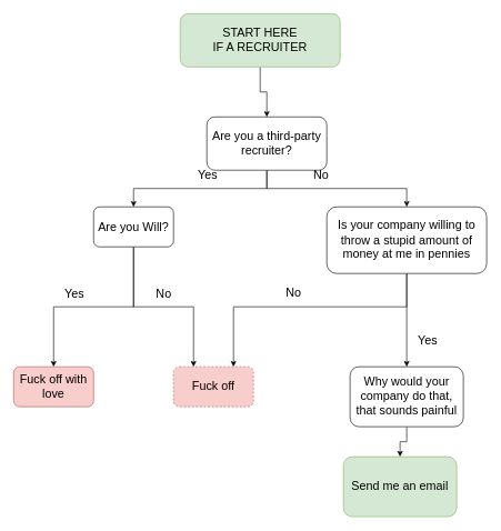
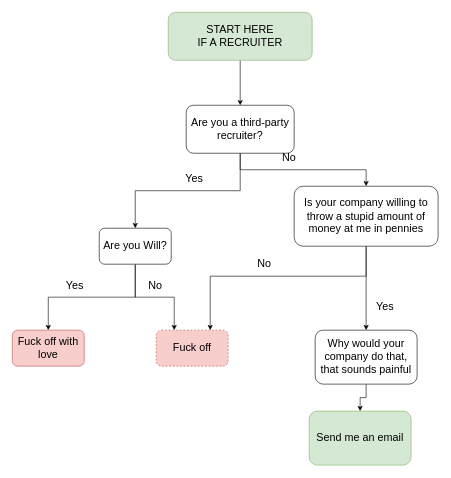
  <mxCell id="0" />
  <mxCell id="1" parent="0" />
  <mxCell id="2" value="" style="edgeStyle=orthogonalEdgeStyle;rounded=0;orthogonalLoop=1;jettySize=auto;html=1;exitX=0.5;exitY=1;exitDx=0;exitDy=0;entryX=0.5;entryY=0;entryDx=0;entryDy=0;fontSize=18;" edge="1" parent="1" source="3" target="8"><mxGeometry y="-15" relative="1" as="geometry"><mxPoint as="offset" /></mxGeometry></mxCell>
- <mxCell id="3" value="&lt;div style=&quot;font-size: 18px;&quot;&gt;START HERE&lt;/div&gt;&lt;div style=&quot;font-size: 18px;&quot;&gt;IF A RECRUITER&lt;br&gt;&lt;/div&gt;" style="rounded=1;whiteSpace=wrap;html=1;fillColor=#d5e8d4;strokeColor=#82b366;fontSize=18;" vertex="1" parent="1"><mxGeometry x="270" y="20" width="240" height="80" as="geometry" /></mxCell>
+ <mxCell id="3" value="&lt;div style=&quot;font-size: 18px;&quot;&gt;START HERE&lt;/div&gt;&lt;div style=&quot;font-size: 18px;&quot;&gt;IF A RECRUITER&lt;br&gt;&lt;/div&gt;" style="rounded=1;whiteSpace=wrap;html=1;fillColor=#d5e8d4;strokeColor=#82b366;fontSize=18;" vertex="1" parent="1"><mxGeometry x="280" y="20" width="240" height="80" as="geometry" /></mxCell>
  <mxCell id="4" style="edgeStyle=orthogonalEdgeStyle;rounded=0;orthogonalLoop=1;jettySize=auto;html=1;exitX=0.5;exitY=1;exitDx=0;exitDy=0;entryX=0.5;entryY=0;entryDx=0;entryDy=0;fontSize=18;" edge="1" parent="1" source="8" target="14"><mxGeometry relative="1" as="geometry"><mxPoint x="530" y="320" as="targetPoint" /></mxGeometry></mxCell>
  <mxCell id="5" value="Yes" style="edgeLabel;html=1;align=center;verticalAlign=middle;resizable=0;points=[];fontSize=18;" vertex="1" connectable="0" parent="4"><mxGeometry x="0.036" y="-2" relative="1" as="geometry"><mxPoint x="15" y="-18" as="offset" /></mxGeometry></mxCell>
  <mxCell id="6" style="edgeStyle=orthogonalEdgeStyle;rounded=0;orthogonalLoop=1;jettySize=auto;html=1;exitX=0.5;exitY=1;exitDx=0;exitDy=0;entryX=0.5;entryY=0;entryDx=0;entryDy=0;fontSize=18;" edge="1" parent="1" source="8" target="19"><mxGeometry relative="1" as="geometry"><mxPoint x="630" y="310" as="targetPoint" /></mxGeometry></mxCell>
  <mxCell id="7" value="No" style="edgeLabel;html=1;align=center;verticalAlign=middle;resizable=0;points=[];fontSize=18;" vertex="1" connectable="0" parent="6"><mxGeometry x="-0.028" y="-3" relative="1" as="geometry"><mxPoint x="-21" y="-23" as="offset" /></mxGeometry></mxCell>
  <mxCell id="8" value="Are you a third-party recruiter?" style="rounded=1;whiteSpace=wrap;html=1;fontSize=18;" vertex="1" parent="1"><mxGeometry x="310" y="175" width="180" height="80" as="geometry" /></mxCell>
  <mxCell id="9" value="Fuck off" style="rounded=1;whiteSpace=wrap;html=1;fontSize=18;fillColor=#f8cecc;strokeColor=#b85450;dashed=1;" vertex="1" parent="1"><mxGeometry x="260" y="550" width="120" height="60" as="geometry" /></mxCell>
  <mxCell id="10" style="edgeStyle=orthogonalEdgeStyle;rounded=0;orthogonalLoop=1;jettySize=auto;html=1;exitX=0.5;exitY=1;exitDx=0;exitDy=0;entryX=0.25;entryY=0;entryDx=0;entryDy=0;fontSize=18;" edge="1" parent="1" source="14" target="9"><mxGeometry relative="1" as="geometry" /></mxCell>
  <mxCell id="11" value="No" style="edgeLabel;html=1;align=center;verticalAlign=middle;resizable=0;points=[];fontSize=18;" vertex="1" connectable="0" parent="10"><mxGeometry x="-0.013" y="1" relative="1" as="geometry"><mxPoint x="1" y="-19" as="offset" /></mxGeometry></mxCell>
  <mxCell id="12" style="edgeStyle=orthogonalEdgeStyle;rounded=0;orthogonalLoop=1;jettySize=auto;html=1;exitX=0.5;exitY=1;exitDx=0;exitDy=0;entryX=0.5;entryY=0;entryDx=0;entryDy=0;fontSize=18;" edge="1" parent="1" source="14" target="15"><mxGeometry relative="1" as="geometry" /></mxCell>
  <mxCell id="13" value="Yes" style="edgeLabel;html=1;align=center;verticalAlign=middle;resizable=0;points=[];fontSize=18;" vertex="1" connectable="0" parent="12"><mxGeometry x="0.025" y="-2" relative="1" as="geometry"><mxPoint x="-26" y="-18" as="offset" /></mxGeometry></mxCell>
- <mxCell id="14" value="Are you Will?" style="rounded=1;whiteSpace=wrap;html=1;fontSize=18;" vertex="1" parent="1"><mxGeometry x="140" y="310" width="120" height="60" as="geometry" /></mxCell>
+ <mxCell id="14" value="Are you Will?" style="rounded=1;whiteSpace=wrap;html=1;fontSize=18;" vertex="1" parent="1"><mxGeometry x="165" y="380" width="120" height="60" as="geometry" /></mxCell>
  <mxCell id="15" value="Fuck off with love" style="rounded=1;whiteSpace=wrap;html=1;fontSize=18;fillColor=#f8cecc;strokeColor=#b85450;" vertex="1" parent="1"><mxGeometry x="20" y="550" width="120" height="60" as="geometry" /></mxCell>
  <mxCell id="16" value="No" style="edgeStyle=orthogonalEdgeStyle;rounded=0;orthogonalLoop=1;jettySize=auto;html=1;exitX=0.5;exitY=1;exitDx=0;exitDy=0;entryX=0.75;entryY=0;entryDx=0;entryDy=0;fontSize=18;" edge="1" parent="1" source="19" target="9"><mxGeometry x="0.1" y="-20" relative="1" as="geometry"><mxPoint x="740" y="500" as="targetPoint" /><Array as="points"><mxPoint x="610" y="460" /><mxPoint x="350" y="460" /></Array><mxPoint as="offset" /></mxGeometry></mxCell>
  <mxCell id="17" style="edgeStyle=orthogonalEdgeStyle;rounded=0;orthogonalLoop=1;jettySize=auto;html=1;exitX=0.5;exitY=1;exitDx=0;exitDy=0;fontSize=18;" edge="1" parent="1" source="19" target="21"><mxGeometry relative="1" as="geometry" /></mxCell>
  <mxCell id="18" value="Yes" style="edgeLabel;html=1;align=center;verticalAlign=middle;resizable=0;points=[];fontSize=18;" vertex="1" connectable="0" parent="17"><mxGeometry x="0.014" relative="1" as="geometry"><mxPoint x="30" y="29" as="offset" /></mxGeometry></mxCell>
  <mxCell id="19" value="Is your company willing to throw a stupid amount of money at me in pennies" style="rounded=1;whiteSpace=wrap;html=1;fontSize=18;" vertex="1" parent="1"><mxGeometry x="490" y="310" width="240" height="100" as="geometry" /></mxCell>
  <mxCell id="20" style="edgeStyle=orthogonalEdgeStyle;rounded=0;orthogonalLoop=1;jettySize=auto;html=1;exitX=0.5;exitY=1;exitDx=0;exitDy=0;entryX=0.5;entryY=0;entryDx=0;entryDy=0;fontSize=18;" edge="1" parent="1" source="21" target="22"><mxGeometry relative="1" as="geometry" /></mxCell>
  <mxCell id="21" value="Why would your company do that, that sounds painful" style="rounded=1;whiteSpace=wrap;html=1;fontSize=18;" vertex="1" parent="1"><mxGeometry x="525" y="550" width="170" height="90" as="geometry" /></mxCell>
  <mxCell id="22" value="Send me an email" style="rounded=1;whiteSpace=wrap;html=1;fontSize=18;fillColor=#d5e8d4;strokeColor=#82b366;" vertex="1" parent="1"><mxGeometry x="515" y="685" width="170" height="90" as="geometry" /></mxCell>
